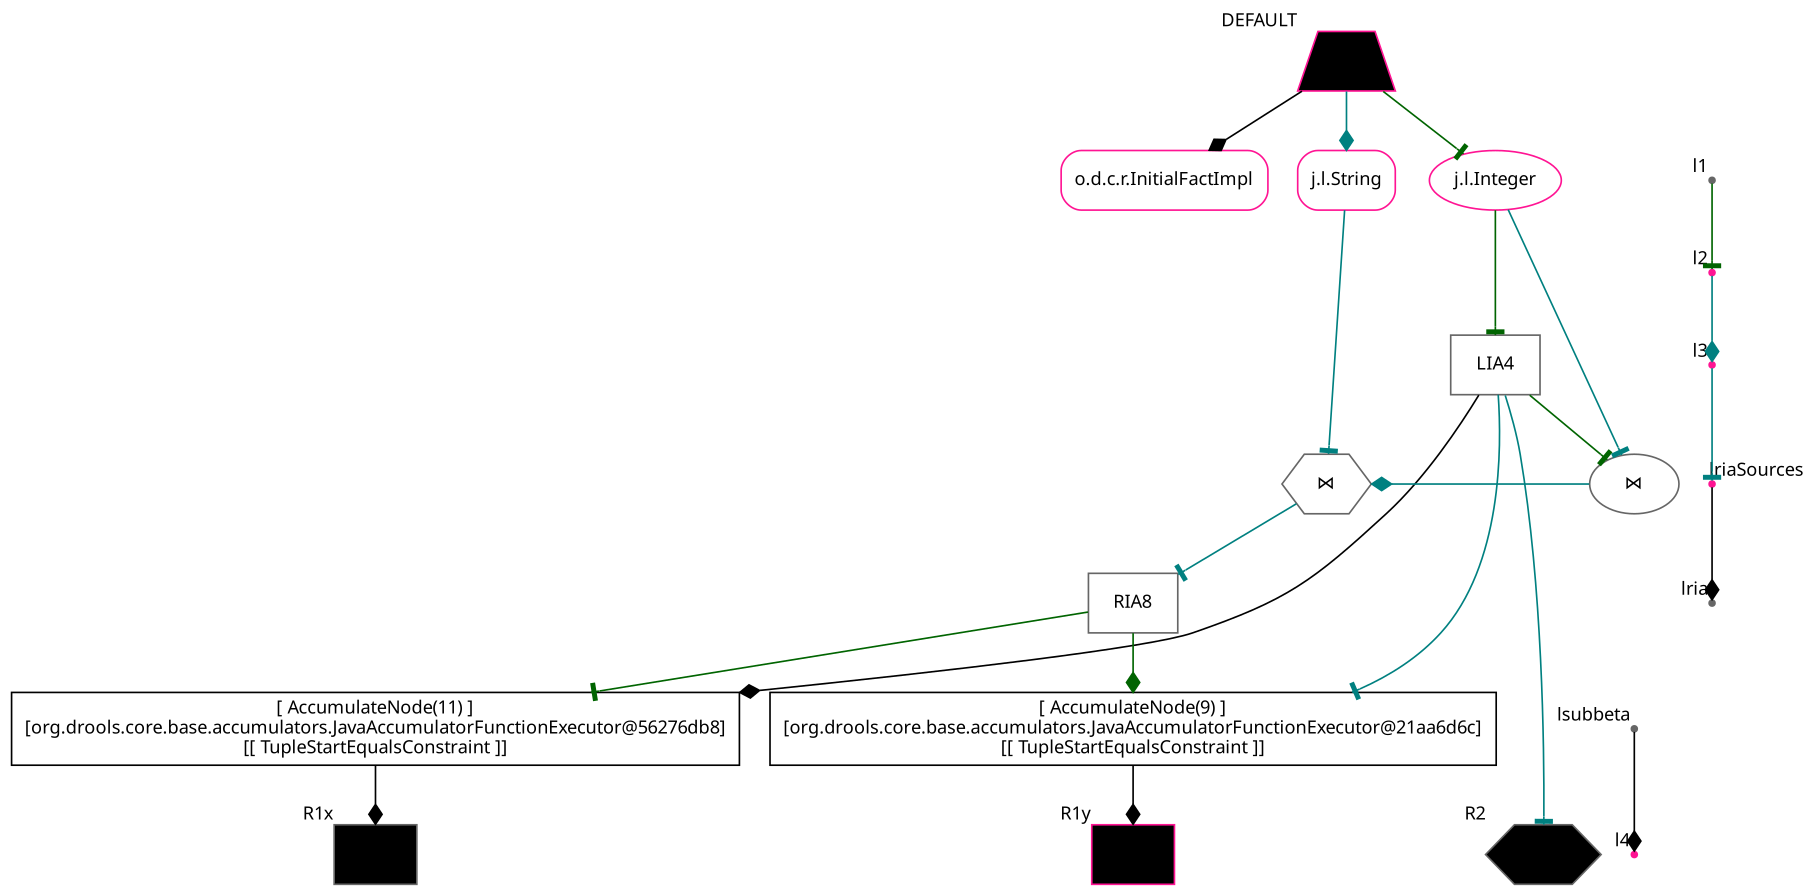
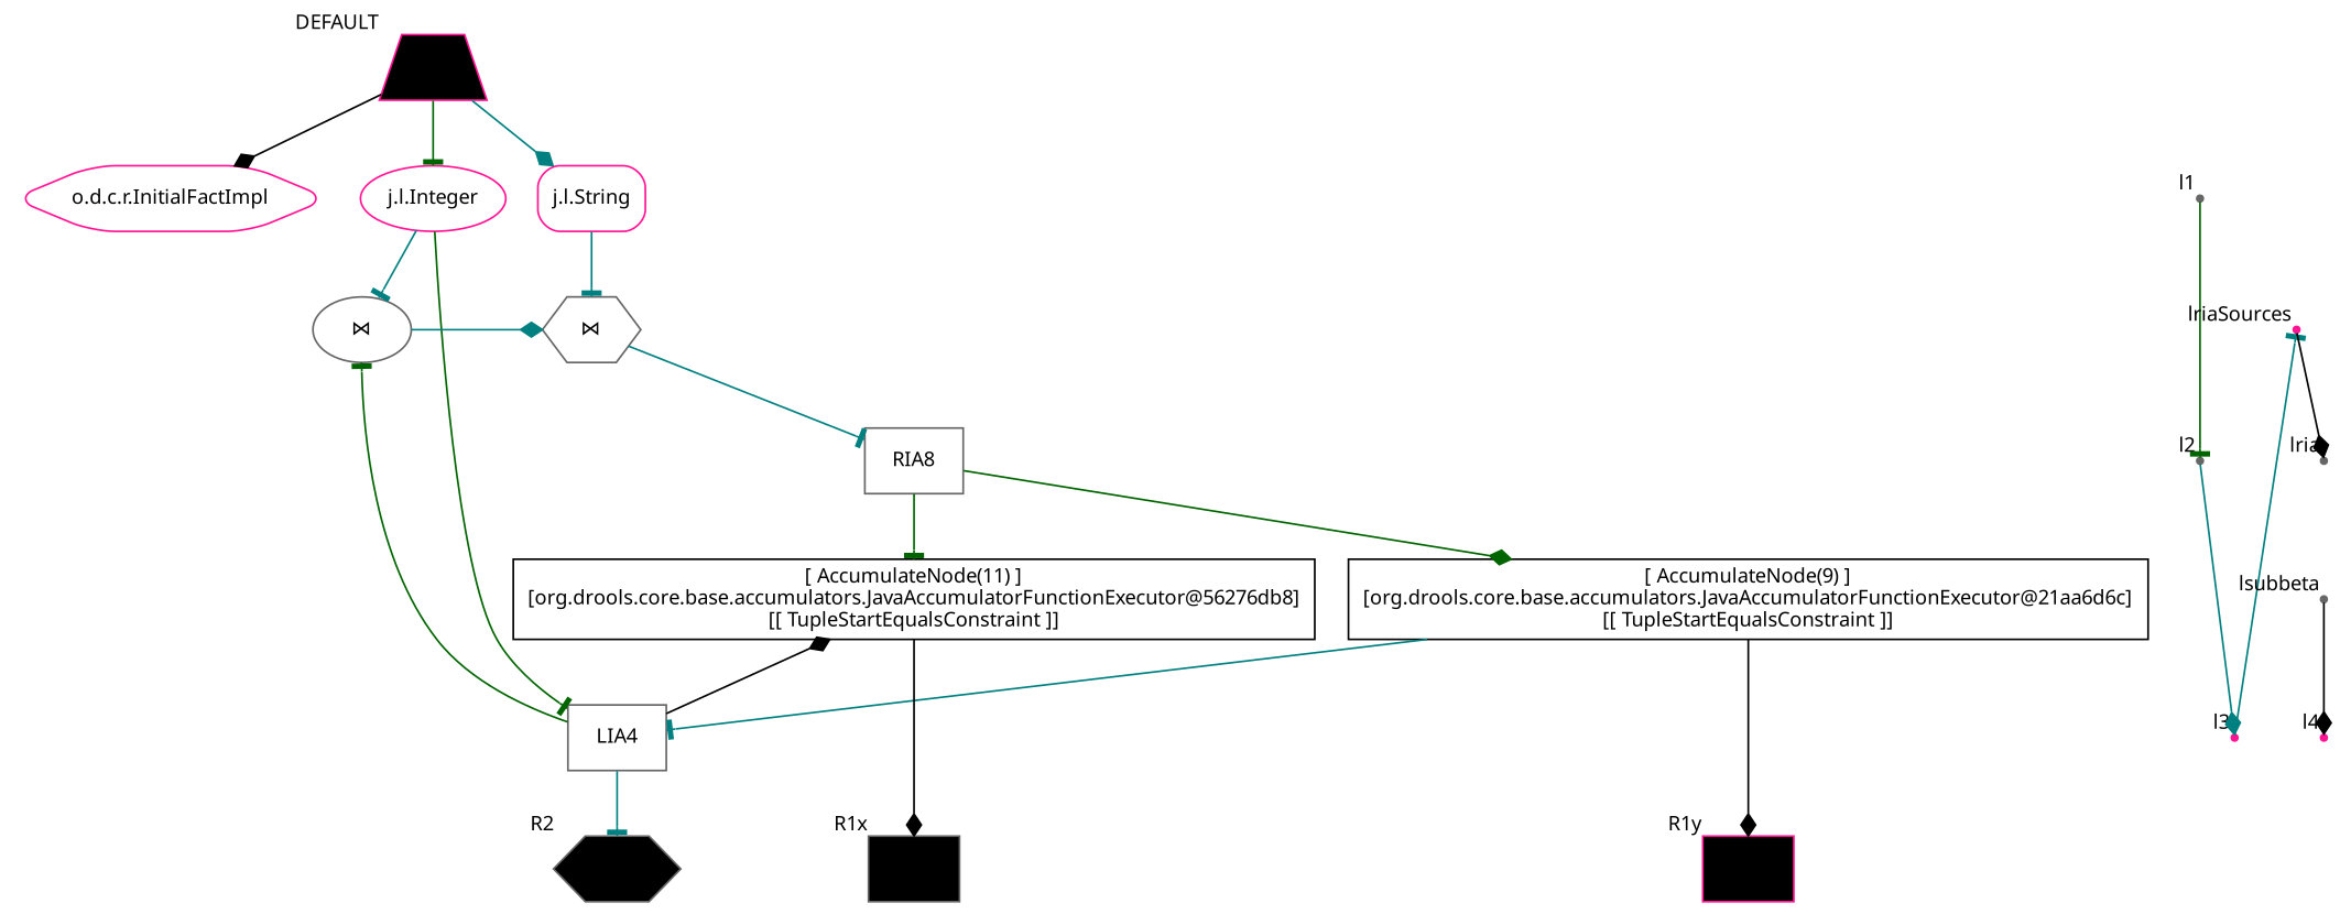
  digraph {
    fontname="Noto Sans"
    fontsize=11
    node [color=gray40 fontname="Noto Sans" fontsize=11 shape=box]
    edge [arrowhead=tee color=teal fontname="Noto Sans" fontsize=11]
-   n1 [color=deeppink label="o.d.c.r.InitialFactImpl" style=rounded]
+   n1 [color=deeppink label="o.d.c.r.InitialFactImpl" shape=hexagon style=rounded]
    n2 [color=deeppink label="j.l.String" style=rounded]
    n3 [color=deeppink label="j.l.Integer" shape=ellipse style=rounded]
    l1 [shape=point xlabel=l1]
-   l2 [color=deeppink shape=point xlabel=l2]
+   l2 [shape=point xlabel=l2]
    LIA4 [orientation=-90]
    l3 [color=deeppink shape=point xlabel=l3]
    RIA8 [orientation=90]
    lria [shape=point xlabel=lria]
    n10 [label="⋈" shape=hexagon]
    n11 [label="⋈" shape=ellipse]
    lriaSources [color=deeppink shape=point xlabel=lriaSources]
    n13 [label=<[ AccumulateNode(9) ]<BR/>[org.drools.core.base.accumulators.JavaAccumulatorFunctionExecutor@21aa6d6c]<BR/>[[ TupleStartEqualsConstraint ]]> color=""]
    n14 [label=<[ AccumulateNode(11) ]<BR/>[org.drools.core.base.accumulators.JavaAccumulatorFunctionExecutor@56276db8]<BR/>[[ TupleStartEqualsConstraint ]]> color=""]
    lsubbeta [shape=point xlabel=lsubbeta]
    l4 [color=deeppink shape=point xlabel=l4]
    RTN10 [color=deeppink fillcolor=black style=filled width=0.2 xlabel=R1y]
    RTN12 [fillcolor=black style=filled width=0.2 xlabel=R1x]
    RTN13 [fillcolor=black shape=hexagon style=filled width=0.2 xlabel=R2]
    EP1 [color=deeppink fillcolor=black shape=trapezium style=filled width=0.15 xlabel=DEFAULT]
    subgraph sub_1 {
      rank=same
      n1
      n2
      n3
      l1
    }
    subgraph sub_2 {
      rank=same
      n10
      n11
      lriaSources
    }
    subgraph sub_3 {
      rank=same
      l2
    }
    subgraph sub_4 {
      rank=same
      RIA8
      lria
    }
    subgraph sub_5 {
      rank=same
      LIA4
      l3
    }
    subgraph sub_6 {
      rank=same
      n13
      n14
      lsubbeta
    }
    subgraph sub_7 {
      rank=same
      l4
    }
    subgraph sub_8 {
      rank=same
      RTN10
      RTN12
      RTN13
    }
    n2 -> n10
    n3 -> LIA4 [color=darkgreen]
    n3 -> n11
    l1 -> l2 [color=darkgreen]
    l2 -> l3 [arrowhead=diamond]
    LIA4 -> n11 [color=darkgreen]
-   LIA4 -> n13
+   n13 -> LIA4
    LIA4 -> n14 [arrowhead=diamond color=black]
    LIA4 -> RTN13
    l3 -> lriaSources
    RIA8 -> n13 [arrowhead=diamond color=darkgreen]
    RIA8 -> n14 [color=darkgreen]
    n10 -> RIA8
    n11 -> n10 [arrowhead=diamond]
    lriaSources -> lria [arrowhead=diamond color=black]
    n13 -> RTN10 [arrowhead=diamond color=black]
    n14 -> RTN12 [arrowhead=diamond color=black]
    lsubbeta -> l4 [arrowhead=diamond color=black]
    EP1 -> n1 [arrowhead=diamond color=black]
    EP1 -> n2 [arrowhead=diamond]
    EP1 -> n3 [color=darkgreen]
  }
